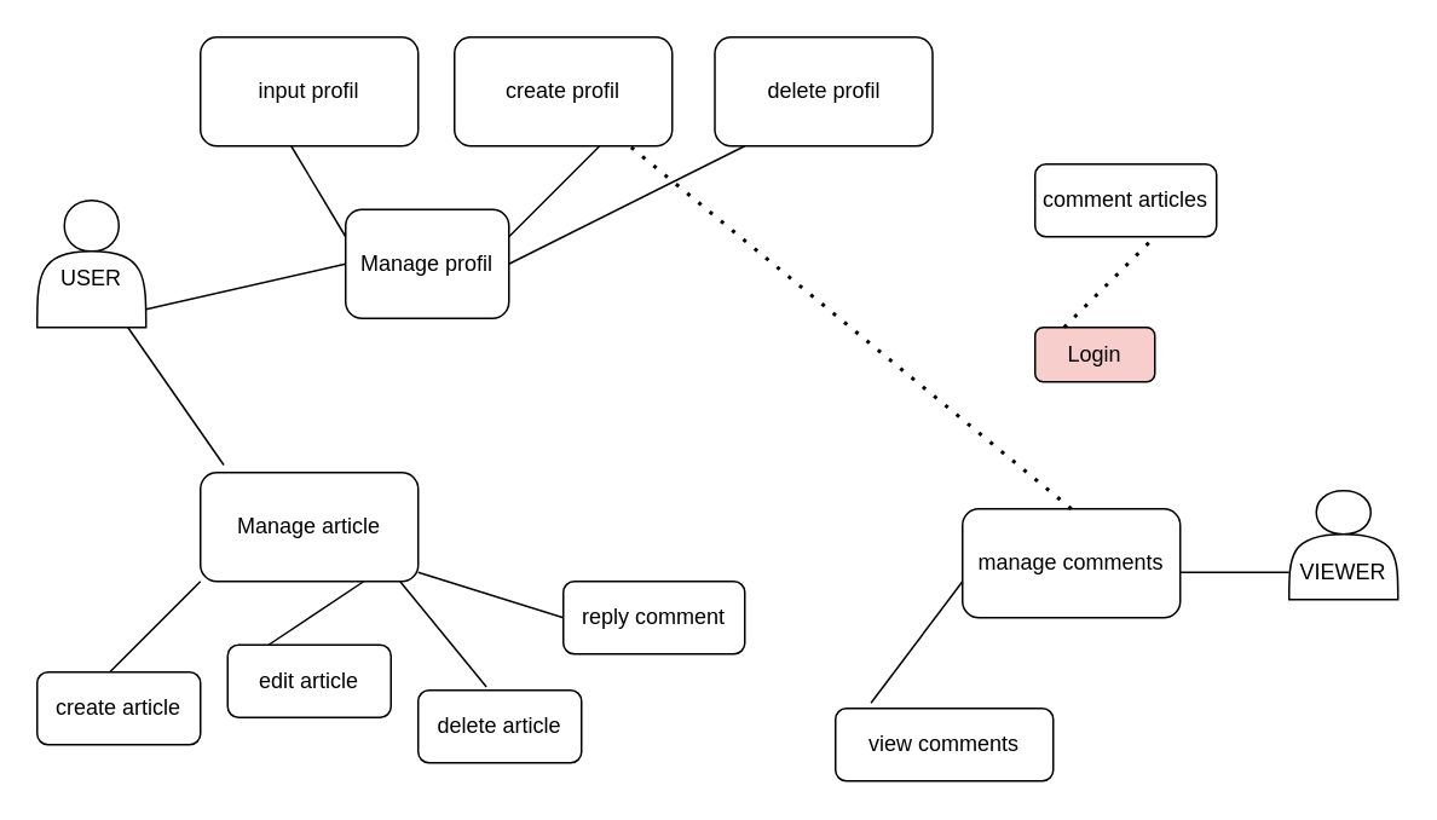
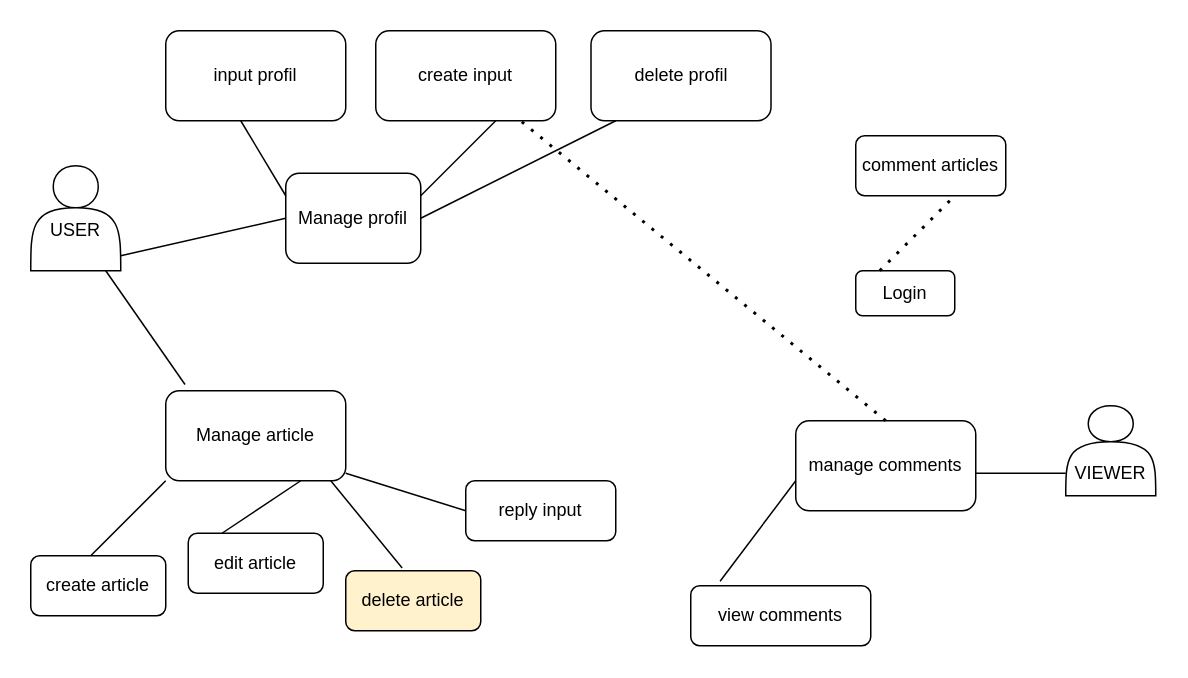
  <mxCell id="0" />
  <mxCell id="1" parent="0" />
  <mxCell id="2" value="&lt;br&gt;USER" style="shape=actor;whiteSpace=wrap;html=1;" vertex="1" parent="1"><mxGeometry x="20" y="110" width="60" height="70" as="geometry" /></mxCell>
  <mxCell id="3" value="Manage profil" style="rounded=1;whiteSpace=wrap;html=1;" vertex="1" parent="1"><mxGeometry x="190" y="115" width="90" height="60" as="geometry" /></mxCell>
  <mxCell id="4" value="manage comments" style="rounded=1;whiteSpace=wrap;html=1;" vertex="1" parent="1"><mxGeometry x="530" y="280" width="120" height="60" as="geometry" /></mxCell>
  <mxCell id="5" value="Manage article" style="rounded=1;whiteSpace=wrap;html=1;" vertex="1" parent="1"><mxGeometry x="110" y="260" width="120" height="60" as="geometry" /></mxCell>
  <mxCell id="6" value="&lt;br&gt;&lt;br&gt;VIEWER" style="shape=actor;whiteSpace=wrap;html=1;" vertex="1" parent="1"><mxGeometry x="710" y="270" width="60" height="60" as="geometry" /></mxCell>
  <mxCell id="7" value="input profil" style="rounded=1;whiteSpace=wrap;html=1;" vertex="1" parent="1"><mxGeometry x="110" y="20" width="120" height="60" as="geometry" /></mxCell>
- <mxCell id="8" value="create profil" style="rounded=1;whiteSpace=wrap;html=1;" vertex="1" parent="1"><mxGeometry x="250" y="20" width="120" height="60" as="geometry" /></mxCell>
+ <mxCell id="8" value="create input" style="rounded=1;whiteSpace=wrap;html=1;" vertex="1" parent="1"><mxGeometry x="250" y="20" width="120" height="60" as="geometry" /></mxCell>
  <mxCell id="9" value="delete profil" style="rounded=1;whiteSpace=wrap;html=1;" vertex="1" parent="1"><mxGeometry x="393.5" y="20" width="120" height="60" as="geometry" /></mxCell>
  <mxCell id="10" value="comment articles" style="rounded=1;whiteSpace=wrap;html=1;" vertex="1" parent="1"><mxGeometry x="570" y="90" width="100" height="40" as="geometry" /></mxCell>
  <mxCell id="11" value="view comments" style="rounded=1;whiteSpace=wrap;html=1;" vertex="1" parent="1"><mxGeometry x="460" y="390" width="120" height="40" as="geometry" /></mxCell>
  <mxCell id="12" value="create article" style="rounded=1;whiteSpace=wrap;html=1;" vertex="1" parent="1"><mxGeometry x="20" y="370" width="90" height="40" as="geometry" /></mxCell>
  <mxCell id="13" value="edit article" style="rounded=1;whiteSpace=wrap;html=1;" vertex="1" parent="1"><mxGeometry x="125" y="355" width="90" height="40" as="geometry" /></mxCell>
- <mxCell id="14" value="delete article" style="rounded=1;whiteSpace=wrap;html=1;" vertex="1" parent="1"><mxGeometry x="230" y="380" width="90" height="40" as="geometry" /></mxCell>
- <mxCell id="15" value="reply comment" style="rounded=1;whiteSpace=wrap;html=1;" vertex="1" parent="1"><mxGeometry x="310" y="320" width="100" height="40" as="geometry" /></mxCell>
+ <mxCell id="14" value="delete article" style="rounded=1;whiteSpace=wrap;html=1;fillColor=#fff2cc;" vertex="1" parent="1"><mxGeometry x="230" y="380" width="90" height="40" as="geometry" /></mxCell>
+ <mxCell id="15" value="reply input" style="rounded=1;whiteSpace=wrap;html=1;" vertex="1" parent="1"><mxGeometry x="310" y="320" width="100" height="40" as="geometry" /></mxCell>
  <mxCell id="16" value="" style="endArrow=none;html=1;rounded=0;" edge="1" parent="1"><mxGeometry width="50" height="50" relative="1" as="geometry"><mxPoint x="280" y="130" as="sourcePoint" /><mxPoint x="330" y="80" as="targetPoint" /></mxGeometry></mxCell>
  <mxCell id="17" value="" style="endArrow=none;html=1;rounded=0;" edge="1" parent="1"><mxGeometry width="50" height="50" relative="1" as="geometry"><mxPoint x="60" y="370" as="sourcePoint" /><mxPoint x="110" y="320" as="targetPoint" /></mxGeometry></mxCell>
  <mxCell id="18" value="" style="endArrow=none;html=1;rounded=0;exitX=1;exitY=0.5;exitDx=0;exitDy=0;" edge="1" parent="1" source="3"><mxGeometry width="50" height="50" relative="1" as="geometry"><mxPoint x="360" y="130" as="sourcePoint" /><mxPoint x="410" y="80" as="targetPoint" /></mxGeometry></mxCell>
  <mxCell id="19" value="" style="endArrow=none;html=1;rounded=0;exitX=0;exitY=0.25;exitDx=0;exitDy=0;" edge="1" parent="1" source="3"><mxGeometry width="50" height="50" relative="1" as="geometry"><mxPoint x="110" y="130" as="sourcePoint" /><mxPoint x="160" y="80" as="targetPoint" /></mxGeometry></mxCell>
  <mxCell id="20" value="" style="endArrow=none;html=1;rounded=0;exitX=0.25;exitY=0;exitDx=0;exitDy=0;" edge="1" parent="1" source="13"><mxGeometry width="50" height="50" relative="1" as="geometry"><mxPoint x="150" y="370" as="sourcePoint" /><mxPoint x="200" y="320" as="targetPoint" /></mxGeometry></mxCell>
  <mxCell id="21" value="" style="endArrow=none;html=1;rounded=0;exitX=0.163;exitY=-0.075;exitDx=0;exitDy=0;exitPerimeter=0;" edge="1" parent="1" source="11"><mxGeometry width="50" height="50" relative="1" as="geometry"><mxPoint x="480" y="370" as="sourcePoint" /><mxPoint x="530" y="320" as="targetPoint" /></mxGeometry></mxCell>
  <mxCell id="22" value="" style="endArrow=none;html=1;rounded=0;entryX=0;entryY=0.5;entryDx=0;entryDy=0;" edge="1" parent="1" target="15"><mxGeometry width="50" height="50" relative="1" as="geometry"><mxPoint x="230" y="315" as="sourcePoint" /><mxPoint x="280" y="265" as="targetPoint" /></mxGeometry></mxCell>
  <mxCell id="23" value="" style="endArrow=none;html=1;rounded=0;entryX=0.418;entryY=-0.045;entryDx=0;entryDy=0;entryPerimeter=0;" edge="1" parent="1" target="14"><mxGeometry width="50" height="50" relative="1" as="geometry"><mxPoint x="220" y="320" as="sourcePoint" /><mxPoint x="270" y="270" as="targetPoint" /></mxGeometry></mxCell>
  <mxCell id="24" value="" style="endArrow=none;html=1;rounded=0;entryX=0;entryY=0.75;entryDx=0;entryDy=0;" edge="1" parent="1" target="6"><mxGeometry width="50" height="50" relative="1" as="geometry"><mxPoint x="650" y="315" as="sourcePoint" /><mxPoint x="700" y="265" as="targetPoint" /></mxGeometry></mxCell>
  <mxCell id="25" value="" style="endArrow=none;html=1;rounded=0;entryX=0;entryY=0.5;entryDx=0;entryDy=0;" edge="1" parent="1" target="3"><mxGeometry width="50" height="50" relative="1" as="geometry"><mxPoint x="80" y="170" as="sourcePoint" /><mxPoint x="130" y="120" as="targetPoint" /></mxGeometry></mxCell>
- <mxCell id="26" value="Login" style="rounded=1;whiteSpace=wrap;html=1;fillColor=#f8cecc;" vertex="1" parent="1"><mxGeometry x="570" y="180" width="66" height="30" as="geometry" /></mxCell>
+ <mxCell id="26" value="Login" style="rounded=1;whiteSpace=wrap;html=1;" vertex="1" parent="1"><mxGeometry x="570" y="180" width="66" height="30" as="geometry" /></mxCell>
  <mxCell id="27" value="" style="endArrow=none;dashed=1;html=1;dashPattern=1 3;strokeWidth=2;rounded=0;exitX=0.5;exitY=0;exitDx=0;exitDy=0;" edge="1" parent="1" source="4" target="8"><mxGeometry width="50" height="50" relative="1" as="geometry"><mxPoint x="600" y="230" as="sourcePoint" /><mxPoint x="570" y="210" as="targetPoint" /></mxGeometry></mxCell>
  <mxCell id="28" value="" style="endArrow=none;dashed=1;html=1;dashPattern=1 3;strokeWidth=2;rounded=0;" edge="1" parent="1"><mxGeometry width="50" height="50" relative="1" as="geometry"><mxPoint x="586" y="180" as="sourcePoint" /><mxPoint x="636" y="130" as="targetPoint" /></mxGeometry></mxCell>
  <mxCell id="29" value="" style="endArrow=none;html=1;rounded=0;entryX=0.107;entryY=-0.07;entryDx=0;entryDy=0;entryPerimeter=0;" edge="1" parent="1" target="5"><mxGeometry width="50" height="50" relative="1" as="geometry"><mxPoint x="70" y="180" as="sourcePoint" /><mxPoint x="120" y="250" as="targetPoint" /></mxGeometry></mxCell>
